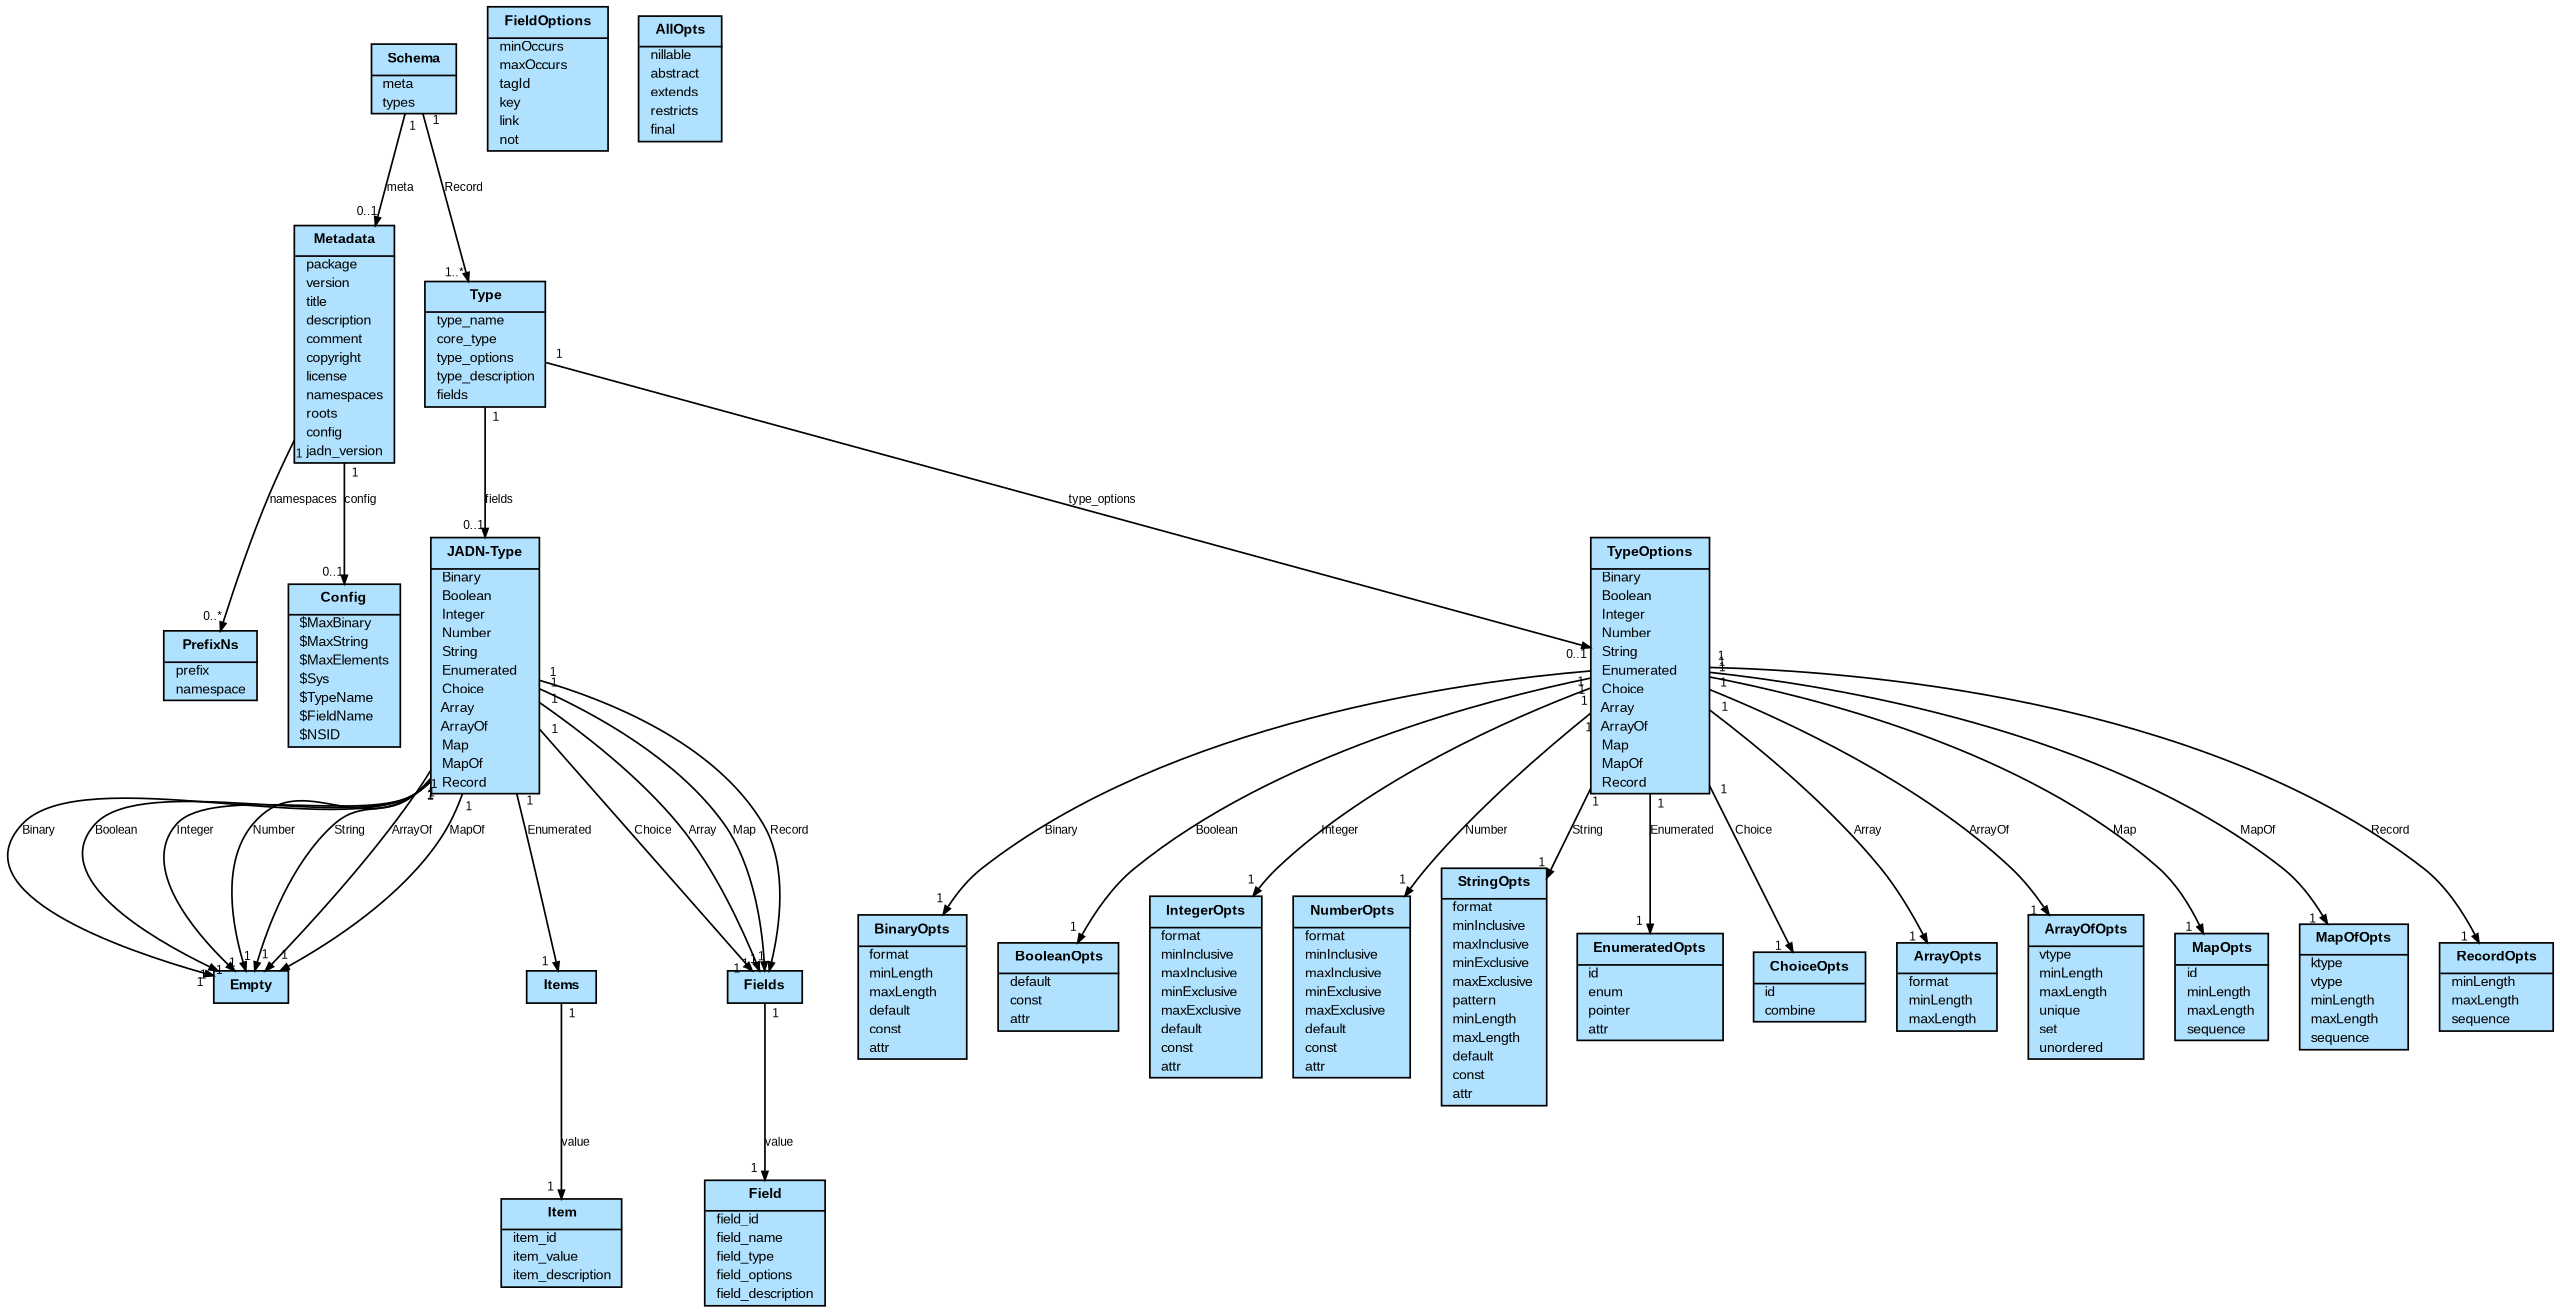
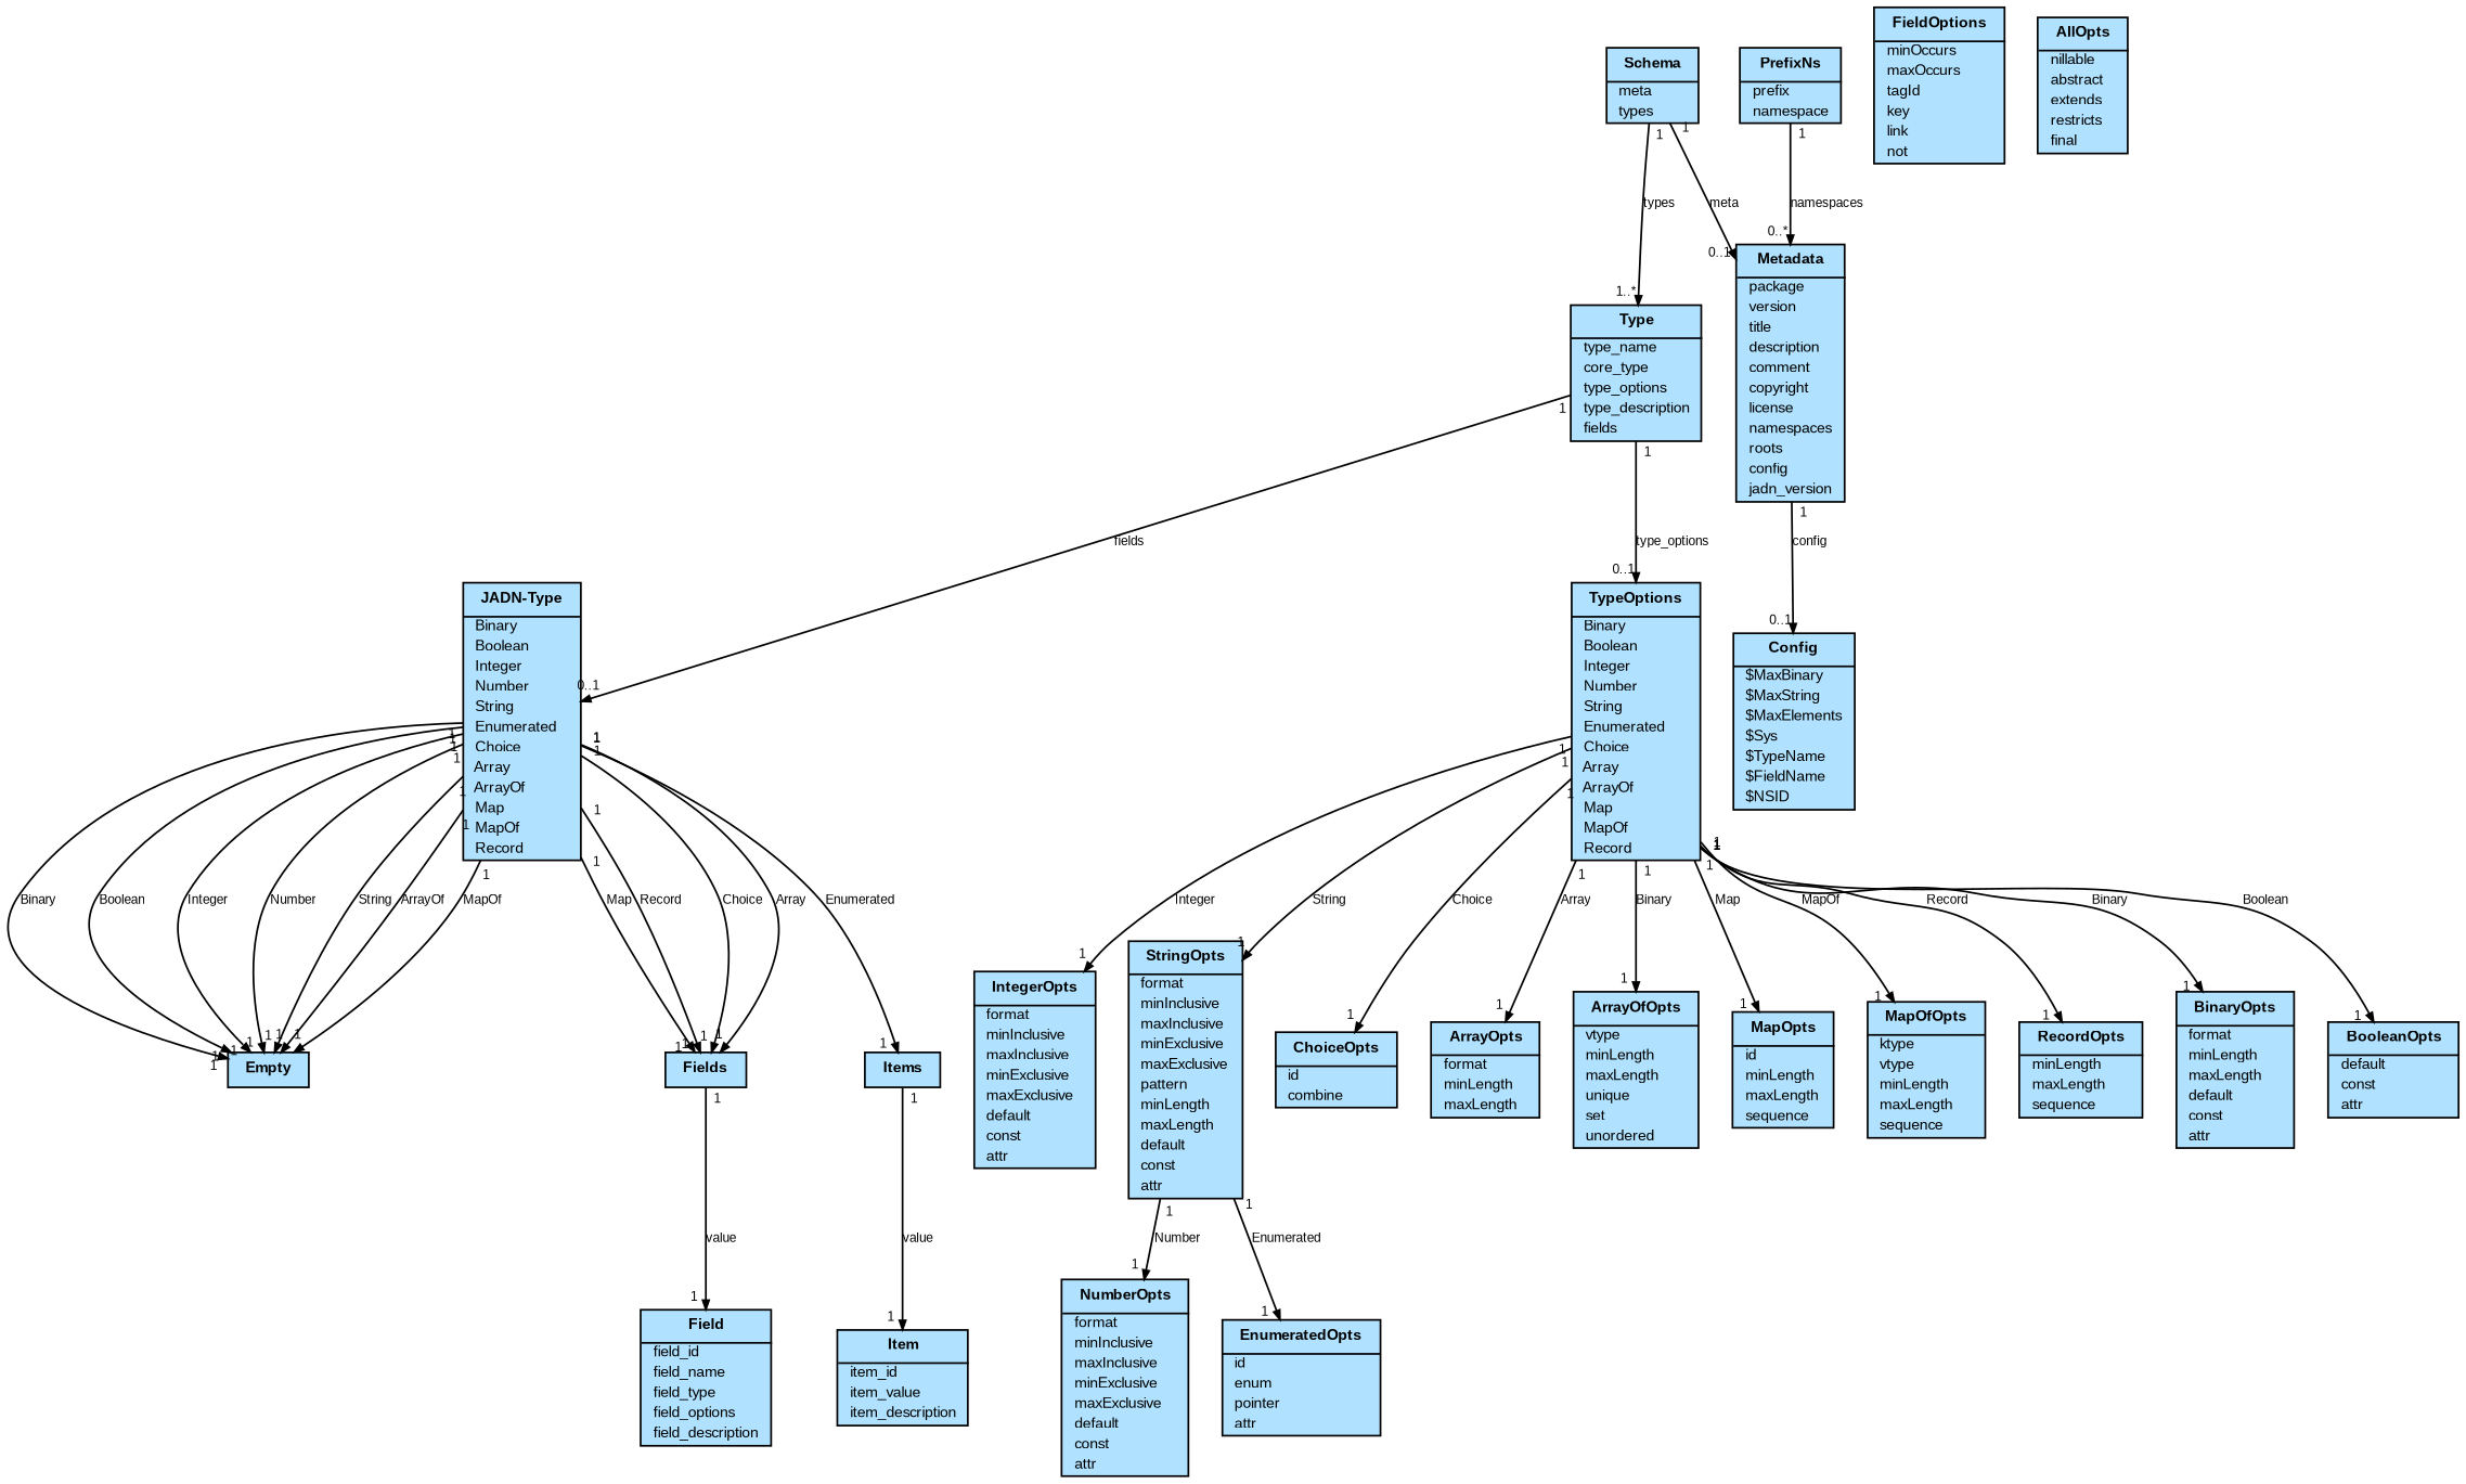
  digraph {
    fontname=Arial
    fontsize=12
    node [fillcolor=lightskyblue1 fontname=Arial fontsize=8 shape=plain style=filled]
    edge [arrowsize=0.5 fontname=Arial fontsize=7 headlabel=1 labelangle=45.0 labeldistance=0.9 taillabel=1]
    n1 [label=<<table cellborder="0" cellpadding="1" cellspacing="0"> <tr><td cellpadding="4"><b>  Schema  </b></td></tr><hr/>   <tr><td align="left">  meta  </td></tr>   <tr><td align="left">  types  </td></tr> </table>>]
    n2 [label=<<table cellborder="0" cellpadding="1" cellspacing="0"> <tr><td cellpadding="4"><b>  Metadata  </b></td></tr><hr/>   <tr><td align="left">  package  </td></tr>   <tr><td align="left">  version  </td></tr>   <tr><td align="left">  title  </td></tr>   <tr><td align="left">  description  </td></tr>   <tr><td align="left">  comment  </td></tr>   <tr><td align="left">  copyright  </td></tr>   <tr><td align="left">  license  </td></tr>   <tr><td align="left">  namespaces  </td></tr>   <tr><td align="left">  roots  </td></tr>   <tr><td align="left">  config  </td></tr>   <tr><td align="left">  jadn_version  </td></tr> </table>>]
    n3 [label=<<table cellborder="0" cellpadding="1" cellspacing="0"> <tr><td cellpadding="4"><b>  Type  </b></td></tr><hr/>   <tr><td align="left">  type_name  </td></tr>   <tr><td align="left">  core_type  </td></tr>   <tr><td align="left">  type_options  </td></tr>   <tr><td align="left">  type_description  </td></tr>   <tr><td align="left">  fields  </td></tr> </table>>]
    n4 [label=<<table cellborder="0" cellpadding="1" cellspacing="0"> <tr><td cellpadding="4"><b>  PrefixNs  </b></td></tr><hr/>   <tr><td align="left">  prefix  </td></tr>   <tr><td align="left">  namespace  </td></tr> </table>>]
    n5 [label=<<table cellborder="0" cellpadding="1" cellspacing="0"> <tr><td cellpadding="4"><b>  Config  </b></td></tr><hr/>   <tr><td align="left">  $MaxBinary  </td></tr>   <tr><td align="left">  $MaxString  </td></tr>   <tr><td align="left">  $MaxElements  </td></tr>   <tr><td align="left">  $Sys  </td></tr>   <tr><td align="left">  $TypeName  </td></tr>   <tr><td align="left">  $FieldName  </td></tr>   <tr><td align="left">  $NSID  </td></tr> </table>>]
    n6 [label=<<table cellborder="0" cellpadding="1" cellspacing="0"> <tr><td cellpadding="4"><b>  JADN-Type  </b></td></tr><hr/>   <tr><td align="left">  Binary  </td></tr>   <tr><td align="left">  Boolean  </td></tr>   <tr><td align="left">  Integer  </td></tr>   <tr><td align="left">  Number  </td></tr>   <tr><td align="left">  String  </td></tr>   <tr><td align="left">  Enumerated  </td></tr>   <tr><td align="left">  Choice  </td></tr>   <tr><td align="left">  Array  </td></tr>   <tr><td align="left">  ArrayOf  </td></tr>   <tr><td align="left">  Map  </td></tr>   <tr><td align="left">  MapOf  </td></tr>   <tr><td align="left">  Record  </td></tr> </table>>]
    n7 [label=<<table cellborder="0" cellpadding="1" cellspacing="0"> <tr><td cellpadding="4"><b>  TypeOptions  </b></td></tr><hr/>   <tr><td align="left">  Binary  </td></tr>   <tr><td align="left">  Boolean  </td></tr>   <tr><td align="left">  Integer  </td></tr>   <tr><td align="left">  Number  </td></tr>   <tr><td align="left">  String  </td></tr>   <tr><td align="left">  Enumerated  </td></tr>   <tr><td align="left">  Choice  </td></tr>   <tr><td align="left">  Array  </td></tr>   <tr><td align="left">  ArrayOf  </td></tr>   <tr><td align="left">  Map  </td></tr>   <tr><td align="left">  MapOf  </td></tr>   <tr><td align="left">  Record  </td></tr> </table>>]
    n8 [label=<<table cellborder="0" cellpadding="1" cellspacing="0"> <tr><td cellpadding="4"><b>  Empty  </b></td></tr> </table>>]
    n9 [label=<<table cellborder="0" cellpadding="1" cellspacing="0"> <tr><td cellpadding="4"><b>  Items  </b></td></tr> </table>>]
    n10 [label=<<table cellborder="0" cellpadding="1" cellspacing="0"> <tr><td cellpadding="4"><b>  Fields  </b></td></tr> </table>>]
    n11 [label=<<table cellborder="0" cellpadding="1" cellspacing="0"> <tr><td cellpadding="4"><b>  BinaryOpts  </b></td></tr><hr/>   <tr><td align="left">  format  </td></tr>   <tr><td align="left">  minLength  </td></tr>   <tr><td align="left">  maxLength  </td></tr>   <tr><td align="left">  default  </td></tr>   <tr><td align="left">  const  </td></tr>   <tr><td align="left">  attr  </td></tr> </table>>]
    n12 [label=<<table cellborder="0" cellpadding="1" cellspacing="0"> <tr><td cellpadding="4"><b>  BooleanOpts  </b></td></tr><hr/>   <tr><td align="left">  default  </td></tr>   <tr><td align="left">  const  </td></tr>   <tr><td align="left">  attr  </td></tr> </table>>]
    n13 [label=<<table cellborder="0" cellpadding="1" cellspacing="0"> <tr><td cellpadding="4"><b>  IntegerOpts  </b></td></tr><hr/>   <tr><td align="left">  format  </td></tr>   <tr><td align="left">  minInclusive  </td></tr>   <tr><td align="left">  maxInclusive  </td></tr>   <tr><td align="left">  minExclusive  </td></tr>   <tr><td align="left">  maxExclusive  </td></tr>   <tr><td align="left">  default  </td></tr>   <tr><td align="left">  const  </td></tr>   <tr><td align="left">  attr  </td></tr> </table>>]
    n14 [label=<<table cellborder="0" cellpadding="1" cellspacing="0"> <tr><td cellpadding="4"><b>  NumberOpts  </b></td></tr><hr/>   <tr><td align="left">  format  </td></tr>   <tr><td align="left">  minInclusive  </td></tr>   <tr><td align="left">  maxInclusive  </td></tr>   <tr><td align="left">  minExclusive  </td></tr>   <tr><td align="left">  maxExclusive  </td></tr>   <tr><td align="left">  default  </td></tr>   <tr><td align="left">  const  </td></tr>   <tr><td align="left">  attr  </td></tr> </table>>]
    n15 [label=<<table cellborder="0" cellpadding="1" cellspacing="0"> <tr><td cellpadding="4"><b>  StringOpts  </b></td></tr><hr/>   <tr><td align="left">  format  </td></tr>   <tr><td align="left">  minInclusive  </td></tr>   <tr><td align="left">  maxInclusive  </td></tr>   <tr><td align="left">  minExclusive  </td></tr>   <tr><td align="left">  maxExclusive  </td></tr>   <tr><td align="left">  pattern  </td></tr>   <tr><td align="left">  minLength  </td></tr>   <tr><td align="left">  maxLength  </td></tr>   <tr><td align="left">  default  </td></tr>   <tr><td align="left">  const  </td></tr>   <tr><td align="left">  attr  </td></tr> </table>>]
    n16 [label=<<table cellborder="0" cellpadding="1" cellspacing="0"> <tr><td cellpadding="4"><b>  EnumeratedOpts  </b></td></tr><hr/>   <tr><td align="left">  id  </td></tr>   <tr><td align="left">  enum  </td></tr>   <tr><td align="left">  pointer  </td></tr>   <tr><td align="left">  attr  </td></tr> </table>>]
    n17 [label=<<table cellborder="0" cellpadding="1" cellspacing="0"> <tr><td cellpadding="4"><b>  ChoiceOpts  </b></td></tr><hr/>   <tr><td align="left">  id  </td></tr>   <tr><td align="left">  combine  </td></tr> </table>>]
    n18 [label=<<table cellborder="0" cellpadding="1" cellspacing="0"> <tr><td cellpadding="4"><b>  ArrayOpts  </b></td></tr><hr/>   <tr><td align="left">  format  </td></tr>   <tr><td align="left">  minLength  </td></tr>   <tr><td align="left">  maxLength  </td></tr> </table>>]
    n19 [label=<<table cellborder="0" cellpadding="1" cellspacing="0"> <tr><td cellpadding="4"><b>  ArrayOfOpts  </b></td></tr><hr/>   <tr><td align="left">  vtype  </td></tr>   <tr><td align="left">  minLength  </td></tr>   <tr><td align="left">  maxLength  </td></tr>   <tr><td align="left">  unique  </td></tr>   <tr><td align="left">  set  </td></tr>   <tr><td align="left">  unordered  </td></tr> </table>>]
    n20 [label=<<table cellborder="0" cellpadding="1" cellspacing="0"> <tr><td cellpadding="4"><b>  MapOpts  </b></td></tr><hr/>   <tr><td align="left">  id  </td></tr>   <tr><td align="left">  minLength  </td></tr>   <tr><td align="left">  maxLength  </td></tr>   <tr><td align="left">  sequence  </td></tr> </table>>]
    n21 [label=<<table cellborder="0" cellpadding="1" cellspacing="0"> <tr><td cellpadding="4"><b>  MapOfOpts  </b></td></tr><hr/>   <tr><td align="left">  ktype  </td></tr>   <tr><td align="left">  vtype  </td></tr>   <tr><td align="left">  minLength  </td></tr>   <tr><td align="left">  maxLength  </td></tr>   <tr><td align="left">  sequence  </td></tr> </table>>]
    n22 [label=<<table cellborder="0" cellpadding="1" cellspacing="0"> <tr><td cellpadding="4"><b>  RecordOpts  </b></td></tr><hr/>   <tr><td align="left">  minLength  </td></tr>   <tr><td align="left">  maxLength  </td></tr>   <tr><td align="left">  sequence  </td></tr> </table>>]
    n23 [label=<<table cellborder="0" cellpadding="1" cellspacing="0"> <tr><td cellpadding="4"><b>  Item  </b></td></tr><hr/>   <tr><td align="left">  item_id  </td></tr>   <tr><td align="left">  item_value  </td></tr>   <tr><td align="left">  item_description  </td></tr> </table>>]
    n24 [label=<<table cellborder="0" cellpadding="1" cellspacing="0"> <tr><td cellpadding="4"><b>  Field  </b></td></tr><hr/>   <tr><td align="left">  field_id  </td></tr>   <tr><td align="left">  field_name  </td></tr>   <tr><td align="left">  field_type  </td></tr>   <tr><td align="left">  field_options  </td></tr>   <tr><td align="left">  field_description  </td></tr> </table>>]
    n25 [label=<<table cellborder="0" cellpadding="1" cellspacing="0"> <tr><td cellpadding="4"><b>  FieldOptions  </b></td></tr><hr/>   <tr><td align="left">  minOccurs  </td></tr>   <tr><td align="left">  maxOccurs  </td></tr>   <tr><td align="left">  tagId  </td></tr>   <tr><td align="left">  key  </td></tr>   <tr><td align="left">  link  </td></tr>   <tr><td align="left">  not  </td></tr> </table>>]
    n26 [label=<<table cellborder="0" cellpadding="1" cellspacing="0"> <tr><td cellpadding="4"><b>  AllOpts  </b></td></tr><hr/>   <tr><td align="left">  nillable  </td></tr>   <tr><td align="left">  abstract  </td></tr>   <tr><td align="left">  extends  </td></tr>   <tr><td align="left">  restricts  </td></tr>   <tr><td align="left">  final  </td></tr> </table>>]
    n1 -> n2 [headlabel="0..1" label=meta]
-   n1 -> n3 [headlabel="1..*" label=Record]
-   n2 -> n4 [headlabel="0..*" label=namespaces]
+   n1 -> n3 [headlabel="1..*" label=types]
+   n4 -> n2 [headlabel="0..*" label=namespaces]
    n2 -> n5 [headlabel="0..1" label=config]
    n3 -> n6 [headlabel="0..1" label=fields]
    n3 -> n7 [headlabel="0..1" label=type_options]
    n6 -> n8 [label=Binary]
    n6 -> n8 [label=Boolean]
    n6 -> n8 [label=Integer]
    n6 -> n8 [label=Number]
    n6 -> n8 [label=String]
    n6 -> n8 [label=ArrayOf]
    n6 -> n8 [label=MapOf]
    n6 -> n9 [label=Enumerated]
    n6 -> n10 [label=Choice]
    n6 -> n10 [label=Array]
    n6 -> n10 [label=Map]
    n6 -> n10 [label=Record]
    n7 -> n11 [label=Binary]
    n7 -> n12 [label=Boolean]
    n7 -> n13 [label=Integer]
-   n7 -> n14 [label=Number]
+   n15 -> n14 [label=Number]
    n7 -> n15 [label=String]
-   n7 -> n16 [label=Enumerated]
+   n15 -> n16 [label=Enumerated]
    n7 -> n17 [label=Choice]
    n7 -> n18 [label=Array]
-   n7 -> n19 [label=ArrayOf]
+   n7 -> n19 [label=Binary]
    n7 -> n20 [label=Map]
    n7 -> n21 [label=MapOf]
    n7 -> n22 [label=Record]
    n9 -> n23 [label=value]
    n10 -> n24 [label=value]
  }
